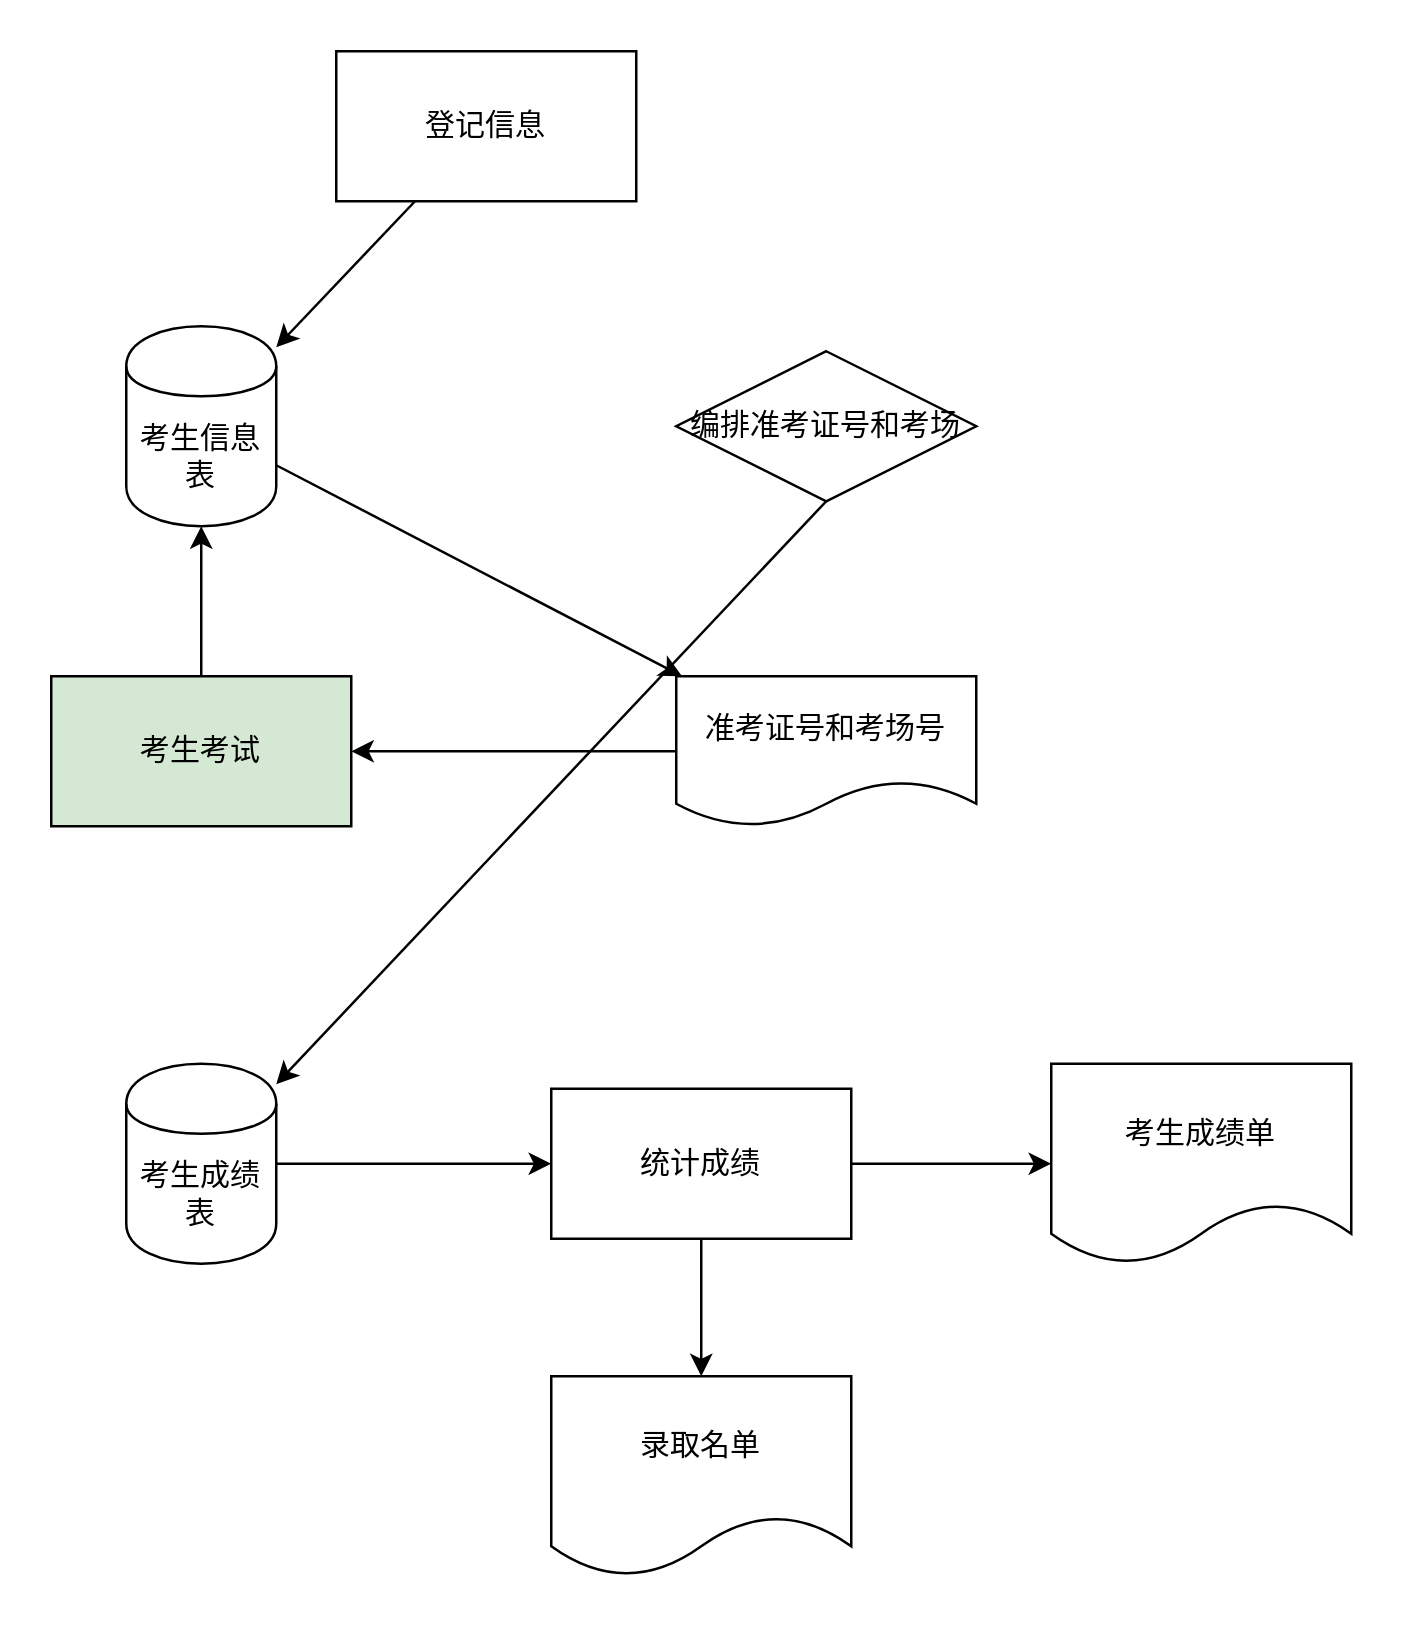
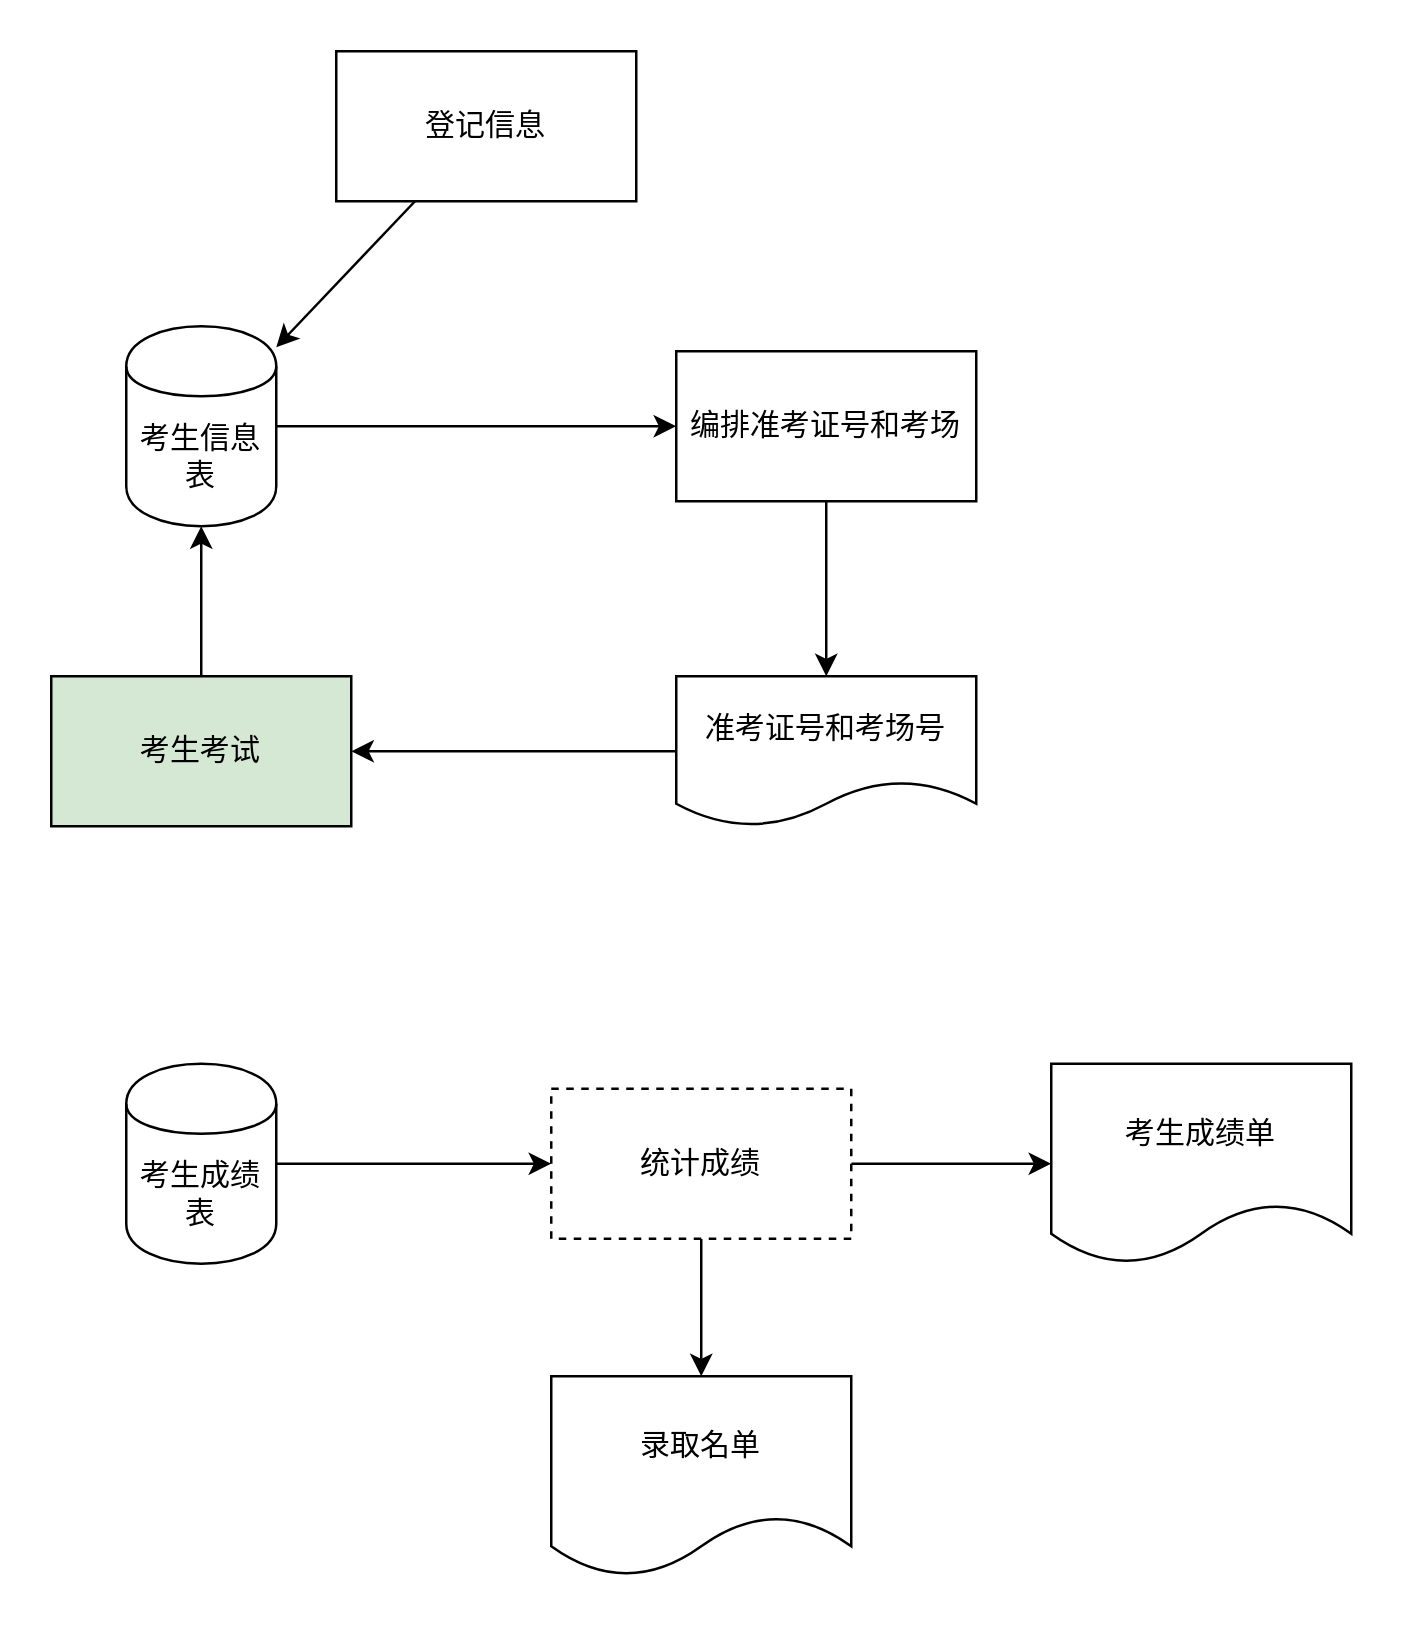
  <mxCell id="0" />
  <mxCell id="1" parent="0" />
  <mxCell id="2" value="" style="rounded=0;orthogonalLoop=1;jettySize=auto;html=1;" edge="1" parent="1" source="3" target="5"><mxGeometry relative="1" as="geometry" /></mxCell>
  <mxCell id="3" value="登记信息" style="whiteSpace=wrap;html=1;rounded=0;" vertex="1" parent="1"><mxGeometry x="134" y="20" width="120" height="60" as="geometry" /></mxCell>
- <mxCell id="4" value="" style="edgeStyle=none;rounded=0;orthogonalLoop=1;jettySize=auto;html=1;" edge="1" parent="1" source="5" target="11"><mxGeometry relative="1" as="geometry" /></mxCell>
+ <mxCell id="4" value="" style="edgeStyle=none;rounded=0;orthogonalLoop=1;jettySize=auto;html=1;" edge="1" parent="1" source="5" target="7"><mxGeometry relative="1" as="geometry" /></mxCell>
  <mxCell id="5" value="考生信息表" style="shape=cylinder;whiteSpace=wrap;html=1;boundedLbl=1;backgroundOutline=1;rounded=0;" vertex="1" parent="1"><mxGeometry x="50" y="130" width="60" height="80" as="geometry" /></mxCell>
- <mxCell id="6" style="edgeStyle=none;rounded=0;orthogonalLoop=1;jettySize=auto;html=1;exitX=0.5;exitY=1;exitDx=0;exitDy=0;" edge="1" parent="1" source="7" target="13"><mxGeometry relative="1" as="geometry" /></mxCell>
- <mxCell id="7" value="编排准考证号和考场" style="rhombus;whiteSpace=wrap;html=1;" vertex="1" parent="1"><mxGeometry x="270" y="140" width="120" height="60" as="geometry" /></mxCell>
+ <mxCell id="6" style="edgeStyle=none;rounded=0;orthogonalLoop=1;jettySize=auto;html=1;exitX=0.5;exitY=1;exitDx=0;exitDy=0;entryX=0.5;entryY=0;entryDx=0;entryDy=0;" edge="1" parent="1" source="7" target="11"><mxGeometry relative="1" as="geometry" /></mxCell>
+ <mxCell id="7" value="编排准考证号和考场" style="whiteSpace=wrap;html=1;rounded=0;" vertex="1" parent="1"><mxGeometry x="270" y="140" width="120" height="60" as="geometry" /></mxCell>
  <mxCell id="8" value="" style="edgeStyle=none;rounded=0;orthogonalLoop=1;jettySize=auto;html=1;" edge="1" parent="1" source="9" target="5"><mxGeometry relative="1" as="geometry" /></mxCell>
  <mxCell id="9" value="考生考试" style="rounded=0;whiteSpace=wrap;html=1;fillColor=#d5e8d4;" vertex="1" parent="1"><mxGeometry x="20" y="270" width="120" height="60" as="geometry" /></mxCell>
  <mxCell id="10" value="" style="edgeStyle=none;rounded=0;orthogonalLoop=1;jettySize=auto;html=1;" edge="1" parent="1" source="11" target="9"><mxGeometry relative="1" as="geometry" /></mxCell>
  <mxCell id="11" value="准考证号和考场号" style="shape=document;whiteSpace=wrap;html=1;boundedLbl=1;" vertex="1" parent="1"><mxGeometry x="270" y="270" width="120" height="60" as="geometry" /></mxCell>
  <mxCell id="12" value="" style="edgeStyle=none;rounded=0;orthogonalLoop=1;jettySize=auto;html=1;" edge="1" parent="1" source="13" target="16"><mxGeometry relative="1" as="geometry" /></mxCell>
  <mxCell id="13" value="考生成绩表" style="shape=cylinder;whiteSpace=wrap;html=1;boundedLbl=1;backgroundOutline=1;rounded=0;" vertex="1" parent="1"><mxGeometry x="50" y="425" width="60" height="80" as="geometry" /></mxCell>
  <mxCell id="14" value="" style="edgeStyle=none;rounded=0;orthogonalLoop=1;jettySize=auto;html=1;" edge="1" parent="1" source="16" target="17"><mxGeometry relative="1" as="geometry" /></mxCell>
  <mxCell id="15" value="" style="edgeStyle=none;rounded=0;orthogonalLoop=1;jettySize=auto;html=1;" edge="1" parent="1" source="16" target="18"><mxGeometry relative="1" as="geometry" /></mxCell>
- <mxCell id="16" value="统计成绩" style="rounded=0;whiteSpace=wrap;html=1;" vertex="1" parent="1"><mxGeometry x="220" y="435" width="120" height="60" as="geometry" /></mxCell>
+ <mxCell id="16" value="统计成绩" style="rounded=0;whiteSpace=wrap;html=1;dashed=1;" vertex="1" parent="1"><mxGeometry x="220" y="435" width="120" height="60" as="geometry" /></mxCell>
  <mxCell id="17" value="考生成绩单" style="shape=document;whiteSpace=wrap;html=1;boundedLbl=1;rounded=0;" vertex="1" parent="1"><mxGeometry x="420" y="425" width="120" height="80" as="geometry" /></mxCell>
  <mxCell id="18" value="录取名单" style="shape=document;whiteSpace=wrap;html=1;boundedLbl=1;rounded=0;" vertex="1" parent="1"><mxGeometry x="220" y="550" width="120" height="80" as="geometry" /></mxCell>
